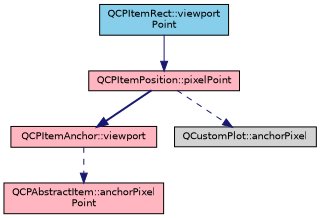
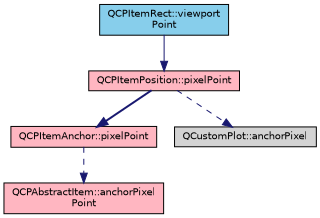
  digraph {
    rankdir=TB
    node [color=black fillcolor=lightpink fontname=Helvetica fontsize=10 shape=record style=filled]
    edge [color=midnightblue fontname=Helvetica fontsize=10 labelfontname=Helvetica labelfontsize=10 style=dashed]
    n1 [fillcolor=skyblue fontcolor=black height=0.2 label="QCPItemRect::viewport\lPoint" width=0.4]
    n2 [height=0.2 label="QCPItemPosition::pixelPoint" width=0.4]
-   n3 [height=0.2 label="QCPItemAnchor::viewport" width=0.4]
+   n3 [height=0.2 label="QCPItemAnchor::pixelPoint" width=0.4]
    n4 [fillcolor=lightgrey height=0.2 label="QCustomPlot::anchorPixel" width=0.4]
    n5 [height=0.2 label="QCPAbstractItem::anchorPixel\lPoint" width=0.4]
    n1 -> n2 [style=solid]
    n2 -> n3 [style=bold]
    n2 -> n4
    n3 -> n5
  }
